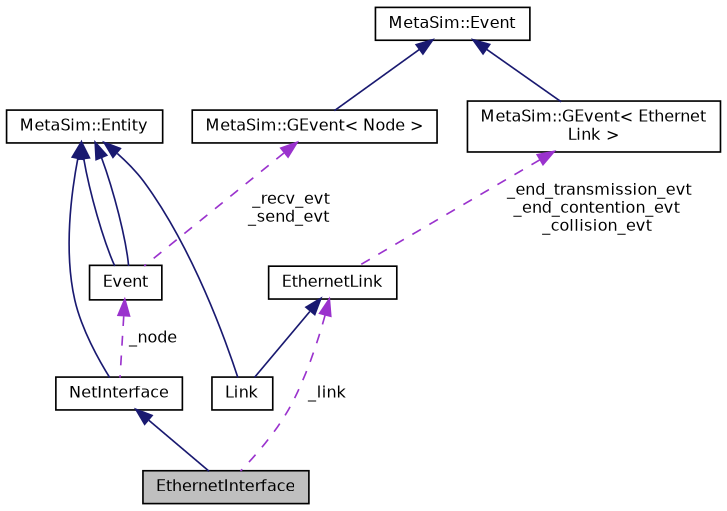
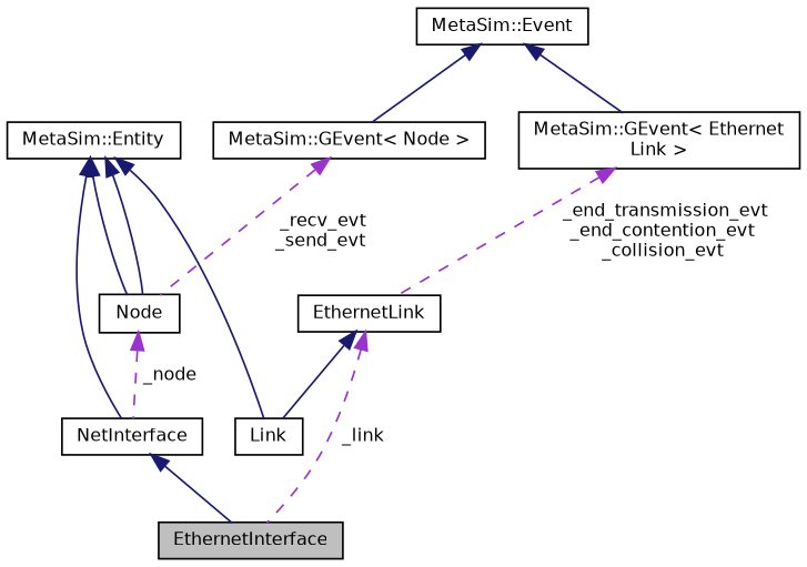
  digraph {
    node [color=black fillcolor=white fontname=Helvetica fontsize=10 shape=record style=filled]
    edge [color=midnightblue dir=back fontname=Helvetica fontsize=10 labelfontname=Helvetica labelfontsize=10 style=solid]
    n1 [fillcolor=grey75 fontcolor=black height=0.2 label=EthernetInterface width=0.4]
    n2 [height=0.2 label=NetInterface width=0.4]
    n3 [height=0.2 label="MetaSim::Entity" width=0.4]
-   n4 [height=0.2 label=Event width=0.4]
+   n4 [height=0.2 label="Node" width=0.4]
    n5 [height=0.2 label=Link width=0.4]
    n6 [height=0.2 label="MetaSim::GEvent\< Node \>" width=0.4]
    n7 [height=0.2 label="MetaSim::Event" width=0.4]
    n8 [height=0.2 label="MetaSim::GEvent\< Ethernet\lLink \>" width=0.4]
    n9 [height=0.2 label=EthernetLink width=0.4]
    n2 -> n1
    n3 -> n2
    n3 -> n4
    n3 -> n4
    n3 -> n5
    n4 -> n2 [color=darkorchid3 label=" _node" style=dashed]
    n6 -> n4 [color=darkorchid3 label=" _recv_evt\n_send_evt" style=dashed]
    n7 -> n6
    n7 -> n8
    n8 -> n9 [color=darkorchid3 label=" _end_transmission_evt\n_end_contention_evt\n_collision_evt" style=dashed]
    n9 -> n1 [color=darkorchid3 label=" _link" style=dashed]
    n9 -> n5
  }
